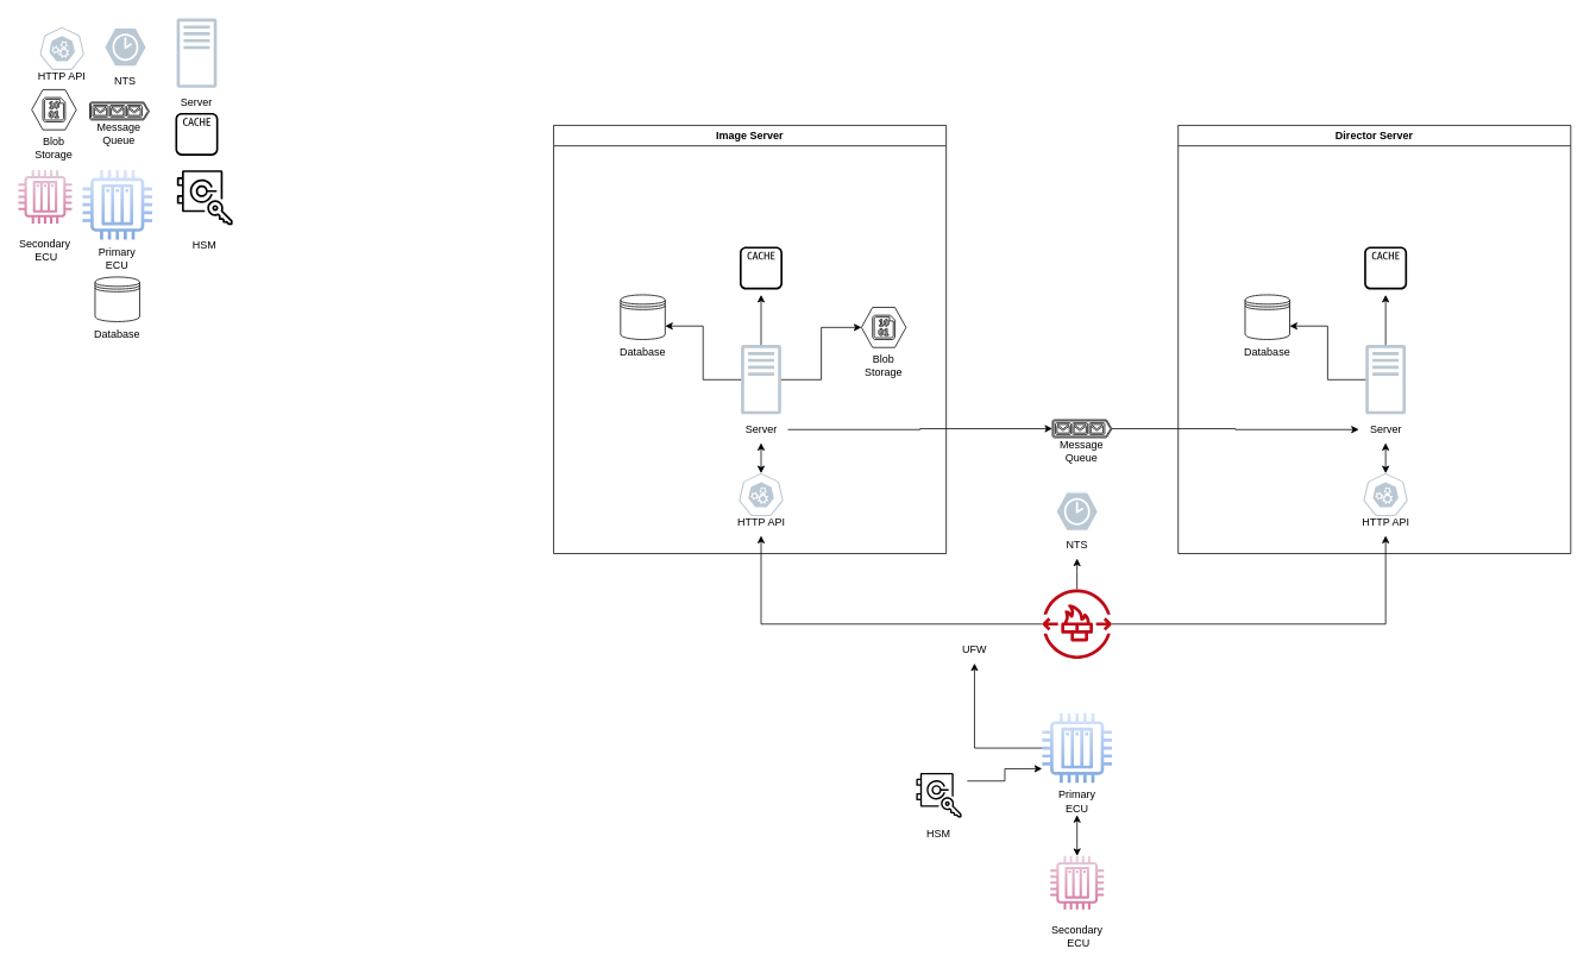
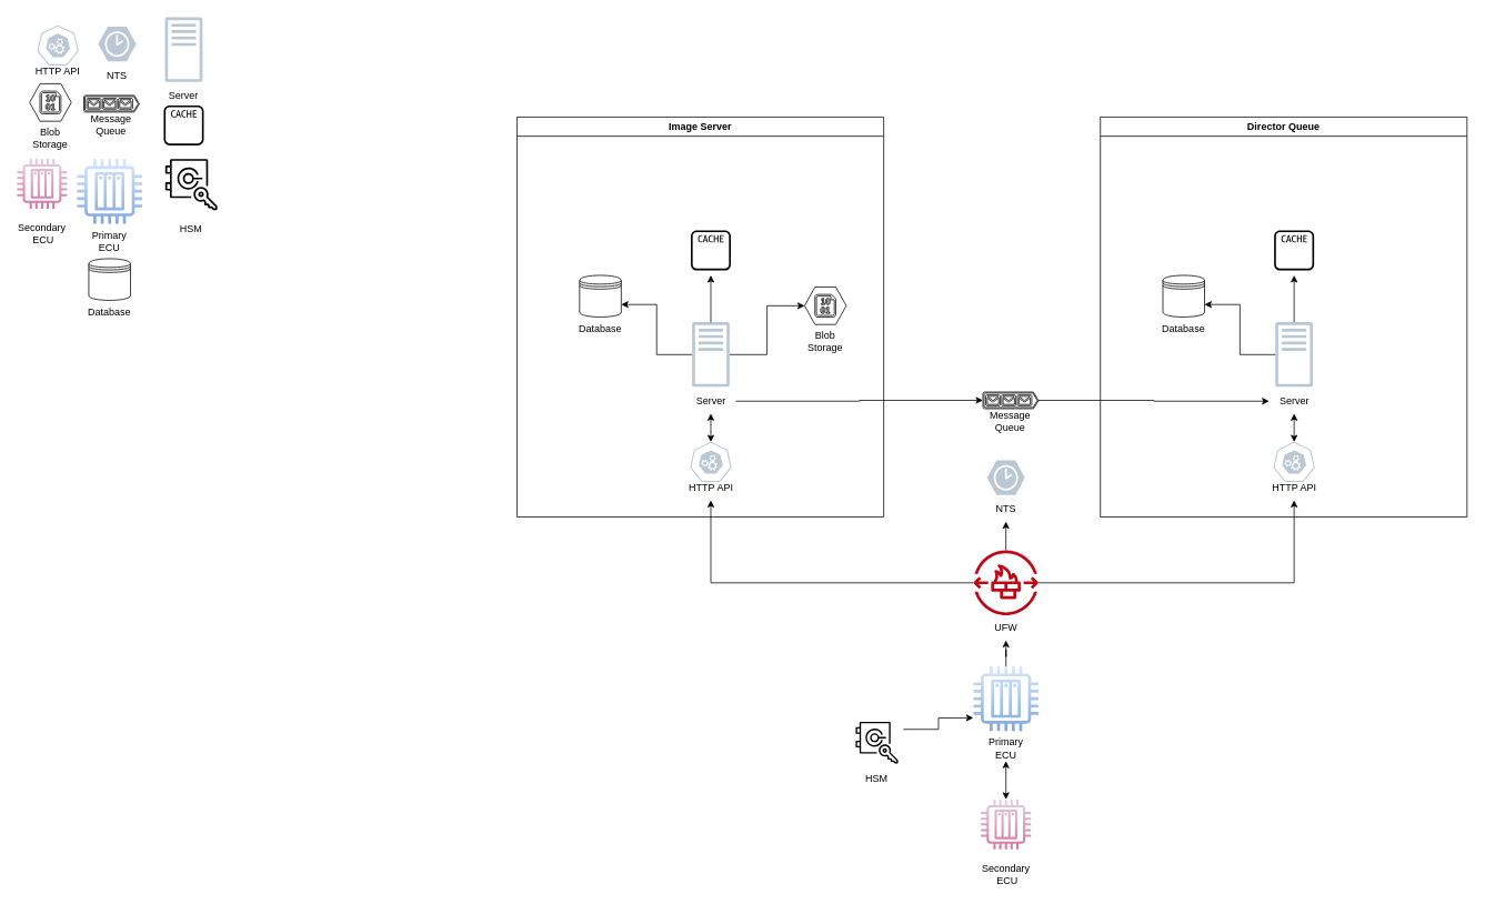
  <mxCell id="0" />
  <mxCell id="1" parent="0" />
  <mxCell id="2" value="&lt;div&gt;Image Server&lt;/div&gt;" style="swimlane;whiteSpace=wrap;html=1;" parent="1" vertex="1"><mxGeometry x="620" y="140" width="440" height="480" as="geometry"><mxRectangle x="420" y="120" width="110" height="30" as="alternateBounds" /></mxGeometry></mxCell>
  <mxCell id="3" value="" style="group" parent="2" vertex="1" connectable="0"><mxGeometry x="202.5" y="390" width="60" height="70" as="geometry" /></mxCell>
  <mxCell id="4" value="" style="aspect=fixed;sketch=0;html=1;dashed=0;whitespace=wrap;fillColor=default;points=[[0.005,0.63,0],[0.1,0.2,0],[0.9,0.2,0],[0.5,0,0],[0.995,0.63,0],[0.72,0.99,0],[0.5,1,0],[0.28,0.99,0]];shape=mxgraph.kubernetes.icon2;prIcon=api;strokeColor=#bac8d3;" parent="3" vertex="1"><mxGeometry x="5" width="50" height="48" as="geometry" /></mxCell>
  <mxCell id="5" value="HTTP API" style="text;html=1;align=center;verticalAlign=middle;whiteSpace=wrap;rounded=0;" parent="3" vertex="1"><mxGeometry y="40" width="60" height="30" as="geometry" /></mxCell>
  <mxCell id="6" value="" style="group" parent="2" vertex="1" connectable="0"><mxGeometry x="202.5" y="246" width="60" height="110" as="geometry" /></mxCell>
  <mxCell id="7" value="" style="sketch=0;outlineConnect=0;fillColor=#bac8d3;strokeColor=#23445d;dashed=0;verticalLabelPosition=bottom;verticalAlign=top;align=center;html=1;fontSize=12;fontStyle=0;aspect=fixed;pointerEvents=1;shape=mxgraph.aws4.traditional_server;" parent="6" vertex="1"><mxGeometry x="7.5" width="45" height="78" as="geometry" /></mxCell>
  <mxCell id="8" value="Server" style="text;html=1;align=center;verticalAlign=middle;whiteSpace=wrap;rounded=0;" parent="6" vertex="1"><mxGeometry y="80" width="60" height="30" as="geometry" /></mxCell>
  <mxCell id="9" value="" style="endArrow=classic;startArrow=classic;html=1;rounded=0;entryX=0.5;entryY=1;entryDx=0;entryDy=0;exitX=0.5;exitY=0;exitDx=0;exitDy=0;exitPerimeter=0;" parent="2" source="4" target="8" edge="1"><mxGeometry width="100" height="100" relative="1" as="geometry"><mxPoint x="190" y="410" as="sourcePoint" /><mxPoint x="290" y="310" as="targetPoint" /></mxGeometry></mxCell>
  <mxCell id="10" value="" style="group" parent="2" vertex="1" connectable="0"><mxGeometry x="70" y="190" width="60" height="80" as="geometry" /></mxCell>
  <mxCell id="11" value="" style="shape=datastore;whiteSpace=wrap;html=1;" parent="10" vertex="1"><mxGeometry x="5" width="50" height="50" as="geometry" /></mxCell>
  <mxCell id="12" value="Database" style="text;html=1;align=center;verticalAlign=middle;whiteSpace=wrap;rounded=0;" parent="10" vertex="1"><mxGeometry y="50" width="60" height="30" as="geometry" /></mxCell>
  <mxCell id="13" value="" style="group;fillColor=none;" parent="2" vertex="1" connectable="0"><mxGeometry x="340" y="204" width="60" height="80" as="geometry" /></mxCell>
  <mxCell id="14" value="" style="verticalLabelPosition=bottom;html=1;verticalAlign=top;align=center;fillColor=none;shape=mxgraph.azure.storage_blob;" parent="13" vertex="1"><mxGeometry x="5" width="50" height="45" as="geometry" /></mxCell>
  <mxCell id="15" value="Blob Storage" style="text;html=1;align=center;verticalAlign=middle;whiteSpace=wrap;rounded=0;" parent="13" vertex="1"><mxGeometry y="50" width="60" height="30" as="geometry" /></mxCell>
  <mxCell id="16" value="" style="sketch=0;outlineConnect=0;fillColor=none;dashed=0;verticalLabelPosition=bottom;verticalAlign=top;align=center;html=1;fontSize=12;fontStyle=0;aspect=fixed;shape=mxgraph.aws4.resourceIcon;resIcon=mxgraph.aws4.cache_node;" parent="2" vertex="1"><mxGeometry x="202.5" y="130" width="60" height="60" as="geometry" /></mxCell>
  <mxCell id="17" style="edgeStyle=orthogonalEdgeStyle;rounded=0;orthogonalLoop=1;jettySize=auto;html=1;entryX=1;entryY=0.7;entryDx=0;entryDy=0;" parent="2" source="7" target="11" edge="1"><mxGeometry relative="1" as="geometry" /></mxCell>
  <mxCell id="18" style="edgeStyle=orthogonalEdgeStyle;rounded=0;orthogonalLoop=1;jettySize=auto;html=1;" parent="2" source="7" target="16" edge="1"><mxGeometry relative="1" as="geometry" /></mxCell>
  <mxCell id="19" style="edgeStyle=orthogonalEdgeStyle;rounded=0;orthogonalLoop=1;jettySize=auto;html=1;entryX=0;entryY=0.5;entryDx=0;entryDy=0;entryPerimeter=0;" parent="2" source="7" target="14" edge="1"><mxGeometry relative="1" as="geometry" /></mxCell>
  <mxCell id="20" value="" style="group" parent="1" vertex="1" connectable="0"><mxGeometry x="190" y="20" width="60" height="110" as="geometry" /></mxCell>
  <mxCell id="21" value="" style="sketch=0;outlineConnect=0;fillColor=#bac8d3;strokeColor=#23445d;dashed=0;verticalLabelPosition=bottom;verticalAlign=top;align=center;html=1;fontSize=12;fontStyle=0;aspect=fixed;pointerEvents=1;shape=mxgraph.aws4.traditional_server;" parent="20" vertex="1"><mxGeometry x="7.5" width="45" height="78" as="geometry" /></mxCell>
  <mxCell id="22" value="Server" style="text;html=1;align=center;verticalAlign=middle;whiteSpace=wrap;rounded=0;" parent="20" vertex="1"><mxGeometry y="80" width="60" height="30" as="geometry" /></mxCell>
  <mxCell id="23" value="" style="group" parent="1" vertex="1" connectable="0"><mxGeometry x="30" y="100" width="60" height="80" as="geometry" /></mxCell>
  <mxCell id="24" value="" style="verticalLabelPosition=bottom;html=1;verticalAlign=top;align=center;fillColor=none;shape=mxgraph.azure.storage_blob;" parent="23" vertex="1"><mxGeometry x="5" width="50" height="45" as="geometry" /></mxCell>
  <mxCell id="25" value="Blob Storage" style="text;html=1;align=center;verticalAlign=middle;whiteSpace=wrap;rounded=0;" parent="23" vertex="1"><mxGeometry y="50" width="60" height="30" as="geometry" /></mxCell>
  <mxCell id="26" value="" style="group" parent="1" vertex="1" connectable="0"><mxGeometry x="1178.995" y="470" width="66.67" height="50" as="geometry" /></mxCell>
  <mxCell id="27" value="" style="sketch=0;aspect=fixed;pointerEvents=1;shadow=0;dashed=0;html=1;labelPosition=center;verticalLabelPosition=bottom;verticalAlign=top;align=center;fillColor=none;shape=mxgraph.azure.queue_generic" parent="26" vertex="1"><mxGeometry width="66.67" height="20" as="geometry" /></mxCell>
  <mxCell id="28" value="Message Queue" style="text;html=1;align=center;verticalAlign=middle;whiteSpace=wrap;rounded=0;" parent="26" vertex="1"><mxGeometry x="3.335" y="20" width="60" height="30" as="geometry" /></mxCell>
  <mxCell id="29" value="" style="group;fillColor=none;" parent="1" vertex="1" connectable="0"><mxGeometry x="1176.67" y="550.5" width="60" height="75" as="geometry" /></mxCell>
  <mxCell id="30" value="" style="verticalLabelPosition=bottom;sketch=0;html=1;fillColor=default;verticalAlign=top;align=center;points=[[0,0.5,0],[0.125,0.25,0],[0.25,0,0],[0.5,0,0],[0.75,0,0],[0.875,0.25,0],[1,0.5,0],[0.875,0.75,0],[0.75,1,0],[0.5,1,0],[0.125,0.75,0]];pointerEvents=1;shape=mxgraph.cisco_safe.compositeIcon;bgIcon=mxgraph.cisco_safe.design.blank_device;resIcon=mxgraph.cisco_safe.design.ntp_2;strokeColor=#bac8d3;" parent="29" vertex="1"><mxGeometry x="5" width="50" height="45" as="geometry" /></mxCell>
  <mxCell id="31" value="NTS" style="text;html=1;align=center;verticalAlign=middle;whiteSpace=wrap;rounded=0;" parent="29" vertex="1"><mxGeometry y="45" width="60" height="30" as="geometry" /></mxCell>
  <mxCell id="32" value="" style="group" parent="1" vertex="1" connectable="0"><mxGeometry x="101" y="310" width="60" height="80" as="geometry" /></mxCell>
  <mxCell id="33" value="" style="shape=datastore;whiteSpace=wrap;html=1;" parent="32" vertex="1"><mxGeometry x="5" width="50" height="50" as="geometry" /></mxCell>
  <mxCell id="34" value="Database" style="text;html=1;align=center;verticalAlign=middle;whiteSpace=wrap;rounded=0;" parent="32" vertex="1"><mxGeometry y="50" width="60" height="30" as="geometry" /></mxCell>
  <mxCell id="35" value="" style="sketch=0;outlineConnect=0;fillColor=none;dashed=0;verticalLabelPosition=bottom;verticalAlign=top;align=center;html=1;fontSize=12;fontStyle=0;aspect=fixed;shape=mxgraph.aws4.resourceIcon;resIcon=mxgraph.aws4.cache_node;" parent="1" vertex="1"><mxGeometry x="190" y="120" width="60" height="60" as="geometry" /></mxCell>
- <mxCell id="36" value="&lt;div&gt;Director Server&lt;/div&gt;" style="swimlane;whiteSpace=wrap;html=1;" parent="1" vertex="1"><mxGeometry x="1320" y="140" width="440" height="480" as="geometry"><mxRectangle x="420" y="120" width="110" height="30" as="alternateBounds" /></mxGeometry></mxCell>
+ <mxCell id="36" value="&lt;div&gt;Director Queue&lt;/div&gt;" style="swimlane;whiteSpace=wrap;html=1;" parent="1" vertex="1"><mxGeometry x="1320" y="140" width="440" height="480" as="geometry"><mxRectangle x="420" y="120" width="110" height="30" as="alternateBounds" /></mxGeometry></mxCell>
  <mxCell id="37" value="186" style="group" parent="36" vertex="1" connectable="0"><mxGeometry x="202.5" y="390" width="60" height="70" as="geometry" /></mxCell>
  <mxCell id="38" value="" style="aspect=fixed;sketch=0;html=1;dashed=0;whitespace=wrap;fillColor=default;points=[[0.005,0.63,0],[0.1,0.2,0],[0.9,0.2,0],[0.5,0,0],[0.995,0.63,0],[0.72,0.99,0],[0.5,1,0],[0.28,0.99,0]];shape=mxgraph.kubernetes.icon2;prIcon=api;strokeColor=#bac8d3;" parent="37" vertex="1"><mxGeometry x="5" width="50" height="48" as="geometry" /></mxCell>
  <mxCell id="39" value="HTTP API" style="text;html=1;align=center;verticalAlign=middle;whiteSpace=wrap;rounded=0;" parent="37" vertex="1"><mxGeometry y="40" width="60" height="30" as="geometry" /></mxCell>
  <mxCell id="40" value="" style="group" parent="36" vertex="1" connectable="0"><mxGeometry x="202.5" y="246" width="60" height="110" as="geometry" /></mxCell>
  <mxCell id="41" value="" style="sketch=0;outlineConnect=0;fillColor=#bac8d3;strokeColor=#23445d;dashed=0;verticalLabelPosition=bottom;verticalAlign=top;align=center;html=1;fontSize=12;fontStyle=0;aspect=fixed;pointerEvents=1;shape=mxgraph.aws4.traditional_server;" parent="40" vertex="1"><mxGeometry x="7.5" width="45" height="78" as="geometry" /></mxCell>
  <mxCell id="42" value="Server" style="text;html=1;align=center;verticalAlign=middle;whiteSpace=wrap;rounded=0;" parent="40" vertex="1"><mxGeometry y="80" width="60" height="30" as="geometry" /></mxCell>
  <mxCell id="43" value="" style="endArrow=classic;startArrow=classic;html=1;rounded=0;entryX=0.5;entryY=1;entryDx=0;entryDy=0;exitX=0.5;exitY=0;exitDx=0;exitDy=0;exitPerimeter=0;" parent="36" source="38" target="42" edge="1"><mxGeometry width="100" height="100" relative="1" as="geometry"><mxPoint x="190" y="410" as="sourcePoint" /><mxPoint x="290" y="310" as="targetPoint" /></mxGeometry></mxCell>
  <mxCell id="44" value="" style="group" parent="36" vertex="1" connectable="0"><mxGeometry x="70" y="190" width="60" height="80" as="geometry" /></mxCell>
  <mxCell id="45" value="" style="shape=datastore;whiteSpace=wrap;html=1;" parent="44" vertex="1"><mxGeometry x="5" width="50" height="50" as="geometry" /></mxCell>
  <mxCell id="46" value="Database" style="text;html=1;align=center;verticalAlign=middle;whiteSpace=wrap;rounded=0;" parent="44" vertex="1"><mxGeometry y="50" width="60" height="30" as="geometry" /></mxCell>
  <mxCell id="47" value="" style="sketch=0;outlineConnect=0;fillColor=none;dashed=0;verticalLabelPosition=bottom;verticalAlign=top;align=center;html=1;fontSize=12;fontStyle=0;aspect=fixed;shape=mxgraph.aws4.resourceIcon;resIcon=mxgraph.aws4.cache_node;" parent="36" vertex="1"><mxGeometry x="202.5" y="130" width="60" height="60" as="geometry" /></mxCell>
  <mxCell id="48" style="edgeStyle=orthogonalEdgeStyle;rounded=0;orthogonalLoop=1;jettySize=auto;html=1;entryX=1;entryY=0.7;entryDx=0;entryDy=0;" parent="36" source="41" target="45" edge="1"><mxGeometry relative="1" as="geometry" /></mxCell>
  <mxCell id="49" style="edgeStyle=orthogonalEdgeStyle;rounded=0;orthogonalLoop=1;jettySize=auto;html=1;" parent="36" source="41" target="47" edge="1"><mxGeometry relative="1" as="geometry" /></mxCell>
  <mxCell id="50" style="edgeStyle=orthogonalEdgeStyle;rounded=0;orthogonalLoop=1;jettySize=auto;html=1;entryX=0;entryY=0.5;entryDx=0;entryDy=0;entryPerimeter=0;" parent="1" source="8" target="27" edge="1"><mxGeometry relative="1" as="geometry" /></mxCell>
  <mxCell id="51" style="edgeStyle=orthogonalEdgeStyle;rounded=0;orthogonalLoop=1;jettySize=auto;html=1;entryX=0;entryY=0.5;entryDx=0;entryDy=0;" parent="1" source="27" target="42" edge="1"><mxGeometry relative="1" as="geometry" /></mxCell>
  <mxCell id="52" value="186" style="group" parent="1" vertex="1" connectable="0"><mxGeometry x="39" y="30" width="60" height="70" as="geometry" /></mxCell>
  <mxCell id="53" value="" style="aspect=fixed;sketch=0;html=1;dashed=0;whitespace=wrap;fillColor=default;points=[[0.005,0.63,0],[0.1,0.2,0],[0.9,0.2,0],[0.5,0,0],[0.995,0.63,0],[0.72,0.99,0],[0.5,1,0],[0.28,0.99,0]];shape=mxgraph.kubernetes.icon2;prIcon=api;strokeColor=#bac8d3;" parent="52" vertex="1"><mxGeometry x="5" width="50" height="48" as="geometry" /></mxCell>
  <mxCell id="54" value="HTTP API" style="text;html=1;align=center;verticalAlign=middle;whiteSpace=wrap;rounded=0;" parent="52" vertex="1"><mxGeometry y="40" width="60" height="30" as="geometry" /></mxCell>
  <mxCell id="55" value="" style="group;fillColor=none;" parent="1" vertex="1" connectable="0"><mxGeometry x="110" y="30" width="60" height="75" as="geometry" /></mxCell>
  <mxCell id="56" value="" style="verticalLabelPosition=bottom;sketch=0;html=1;fillColor=default;verticalAlign=top;align=center;points=[[0,0.5,0],[0.125,0.25,0],[0.25,0,0],[0.5,0,0],[0.75,0,0],[0.875,0.25,0],[1,0.5,0],[0.875,0.75,0],[0.75,1,0],[0.5,1,0],[0.125,0.75,0]];pointerEvents=1;shape=mxgraph.cisco_safe.compositeIcon;bgIcon=mxgraph.cisco_safe.design.blank_device;resIcon=mxgraph.cisco_safe.design.ntp_2;strokeColor=#bac8d3;" parent="55" vertex="1"><mxGeometry x="5" width="50" height="45" as="geometry" /></mxCell>
  <mxCell id="57" value="NTS" style="text;html=1;align=center;verticalAlign=middle;whiteSpace=wrap;rounded=0;" parent="55" vertex="1"><mxGeometry y="45" width="60" height="30" as="geometry" /></mxCell>
  <mxCell id="58" value="" style="group" parent="1" vertex="1" connectable="0"><mxGeometry x="99.995" y="114" width="66.67" height="50" as="geometry" /></mxCell>
  <mxCell id="59" value="" style="sketch=0;aspect=fixed;pointerEvents=1;shadow=0;dashed=0;html=1;labelPosition=center;verticalLabelPosition=bottom;verticalAlign=top;align=center;fillColor=none;shape=mxgraph.azure.queue_generic" parent="58" vertex="1"><mxGeometry width="66.67" height="20" as="geometry" /></mxCell>
  <mxCell id="60" value="Message Queue" style="text;html=1;align=center;verticalAlign=middle;whiteSpace=wrap;rounded=0;" parent="58" vertex="1"><mxGeometry x="3.335" y="20" width="60" height="30" as="geometry" /></mxCell>
  <mxCell id="61" value="" style="group" parent="1" vertex="1" connectable="0"><mxGeometry x="1167.67" y="799" width="78" height="114" as="geometry" /></mxCell>
  <mxCell id="62" value="" style="sketch=0;outlineConnect=0;fillColor=#dae8fc;strokeColor=#6c8ebf;dashed=0;verticalLabelPosition=bottom;verticalAlign=top;align=center;html=1;fontSize=12;fontStyle=0;aspect=fixed;pointerEvents=1;shape=mxgraph.aws4.iot_thing_plc;gradientColor=#7ea6e0;" parent="61" vertex="1"><mxGeometry width="78" height="78" as="geometry" /></mxCell>
  <mxCell id="63" value="Primary ECU" style="text;html=1;align=center;verticalAlign=middle;whiteSpace=wrap;rounded=0;" parent="61" vertex="1"><mxGeometry x="9" y="84" width="60" height="30" as="geometry" /></mxCell>
  <mxCell id="64" value="" style="group" parent="1" vertex="1" connectable="0"><mxGeometry x="1176.67" y="959" width="60" height="104" as="geometry" /></mxCell>
  <mxCell id="65" value="" style="sketch=0;outlineConnect=0;fillColor=#e6d0de;strokeColor=#996185;dashed=0;verticalLabelPosition=bottom;verticalAlign=top;align=center;html=1;fontSize=12;fontStyle=0;aspect=fixed;pointerEvents=1;shape=mxgraph.aws4.iot_thing_plc;gradientColor=#d5739d;" parent="64" vertex="1"><mxGeometry width="60" height="60" as="geometry" /></mxCell>
  <mxCell id="66" value="Secondary&lt;div&gt;&amp;nbsp;ECU&lt;/div&gt;" style="text;html=1;align=center;verticalAlign=middle;whiteSpace=wrap;rounded=0;" parent="64" vertex="1"><mxGeometry x="6.923" y="76.632" width="46.154" height="27.368" as="geometry" /></mxCell>
  <mxCell id="67" value="" style="group" parent="1" vertex="1" connectable="0"><mxGeometry x="92" y="190" width="78" height="114" as="geometry" /></mxCell>
  <mxCell id="68" value="" style="sketch=0;outlineConnect=0;fillColor=#dae8fc;strokeColor=#6c8ebf;dashed=0;verticalLabelPosition=bottom;verticalAlign=top;align=center;html=1;fontSize=12;fontStyle=0;aspect=fixed;pointerEvents=1;shape=mxgraph.aws4.iot_thing_plc;gradientColor=#7ea6e0;" parent="67" vertex="1"><mxGeometry width="78" height="78" as="geometry" /></mxCell>
  <mxCell id="69" value="Primary ECU" style="text;html=1;align=center;verticalAlign=middle;whiteSpace=wrap;rounded=0;" parent="67" vertex="1"><mxGeometry x="9" y="84" width="60" height="30" as="geometry" /></mxCell>
  <mxCell id="70" value="" style="group" parent="1" vertex="1" connectable="0"><mxGeometry x="20" y="190" width="60" height="104" as="geometry" /></mxCell>
  <mxCell id="71" value="" style="sketch=0;outlineConnect=0;fillColor=#e6d0de;strokeColor=#996185;dashed=0;verticalLabelPosition=bottom;verticalAlign=top;align=center;html=1;fontSize=12;fontStyle=0;aspect=fixed;pointerEvents=1;shape=mxgraph.aws4.iot_thing_plc;gradientColor=#d5739d;" parent="70" vertex="1"><mxGeometry width="60" height="60" as="geometry" /></mxCell>
  <mxCell id="72" value="Secondary&lt;div&gt;&amp;nbsp;ECU&lt;/div&gt;" style="text;html=1;align=center;verticalAlign=middle;whiteSpace=wrap;rounded=0;" parent="70" vertex="1"><mxGeometry x="6.923" y="76.632" width="46.154" height="27.368" as="geometry" /></mxCell>
  <mxCell id="73" style="edgeStyle=orthogonalEdgeStyle;rounded=0;orthogonalLoop=1;jettySize=auto;html=1;entryX=0.5;entryY=1;entryDx=0;entryDy=0;" parent="1" source="84" target="5" edge="1"><mxGeometry relative="1" as="geometry" /></mxCell>
  <mxCell id="74" style="edgeStyle=orthogonalEdgeStyle;rounded=0;orthogonalLoop=1;jettySize=auto;html=1;entryX=0.5;entryY=1;entryDx=0;entryDy=0;" parent="1" source="84" target="39" edge="1"><mxGeometry relative="1" as="geometry" /></mxCell>
  <mxCell id="75" style="edgeStyle=orthogonalEdgeStyle;rounded=0;orthogonalLoop=1;jettySize=auto;html=1;" parent="1" source="84" target="31" edge="1"><mxGeometry relative="1" as="geometry" /></mxCell>
  <mxCell id="76" style="edgeStyle=orthogonalEdgeStyle;rounded=0;orthogonalLoop=1;jettySize=auto;html=1;entryX=0.5;entryY=1;entryDx=0;entryDy=0;startArrow=classic;startFill=1;" parent="1" source="65" target="63" edge="1"><mxGeometry relative="1" as="geometry" /></mxCell>
  <mxCell id="77" value="" style="group" parent="1" vertex="1" connectable="0"><mxGeometry x="190" y="182" width="78" height="108" as="geometry" /></mxCell>
  <mxCell id="78" value="" style="sketch=0;points=[[0,0,0],[0.25,0,0],[0.5,0,0],[0.75,0,0],[1,0,0],[0,1,0],[0.25,1,0],[0.5,1,0],[0.75,1,0],[1,1,0],[0,0.25,0],[0,0.5,0],[0,0.75,0],[1,0.25,0],[1,0.5,0],[1,0.75,0]];outlineConnect=0;fillColor=none;dashed=0;verticalLabelPosition=bottom;verticalAlign=top;align=center;html=1;fontSize=12;fontStyle=0;aspect=fixed;shape=mxgraph.aws4.resourceIcon;resIcon=mxgraph.aws4.cloudhsm;" parent="77" vertex="1"><mxGeometry width="78" height="78" as="geometry" /></mxCell>
  <mxCell id="79" value="HSM" style="text;html=1;align=center;verticalAlign=middle;whiteSpace=wrap;rounded=0;" parent="77" vertex="1"><mxGeometry x="9" y="78" width="60" height="30" as="geometry" /></mxCell>
  <mxCell id="80" value="" style="group" parent="1" vertex="1" connectable="0"><mxGeometry x="1020" y="859" width="63.56" height="88" as="geometry" /></mxCell>
  <mxCell id="81" value="" style="sketch=0;points=[[0,0,0],[0.25,0,0],[0.5,0,0],[0.75,0,0],[1,0,0],[0,1,0],[0.25,1,0],[0.5,1,0],[0.75,1,0],[1,1,0],[0,0.25,0],[0,0.5,0],[0,0.75,0],[1,0.25,0],[1,0.5,0],[1,0.75,0]];outlineConnect=0;fillColor=none;dashed=0;verticalLabelPosition=bottom;verticalAlign=top;align=center;html=1;fontSize=12;fontStyle=0;aspect=fixed;shape=mxgraph.aws4.resourceIcon;resIcon=mxgraph.aws4.cloudhsm;" parent="80" vertex="1"><mxGeometry width="63.556" height="63.556" as="geometry" /></mxCell>
  <mxCell id="82" value="HSM" style="text;html=1;align=center;verticalAlign=middle;whiteSpace=wrap;rounded=0;" parent="80" vertex="1"><mxGeometry x="7.334" y="63.556" width="48.892" height="24.444" as="geometry" /></mxCell>
  <mxCell id="83" style="edgeStyle=orthogonalEdgeStyle;rounded=0;orthogonalLoop=1;jettySize=auto;html=1;exitX=1;exitY=0.25;exitDx=0;exitDy=0;exitPerimeter=0;entryX=-0.003;entryY=0.797;entryDx=0;entryDy=0;entryPerimeter=0;" parent="1" source="81" target="62" edge="1"><mxGeometry relative="1" as="geometry" /></mxCell>
  <mxCell id="84" value="" style="sketch=0;outlineConnect=0;fontColor=#232F3E;gradientColor=none;fillColor=#BF0816;strokeColor=none;dashed=0;verticalLabelPosition=bottom;verticalAlign=top;align=center;html=1;fontSize=12;fontStyle=0;aspect=fixed;pointerEvents=1;shape=mxgraph.aws4.network_firewall_endpoints;" vertex="1" parent="1"><mxGeometry x="1167.66" y="660" width="78" height="78" as="geometry" /></mxCell>
- <mxCell id="85" value="UFW" style="text;html=1;align=center;verticalAlign=middle;whiteSpace=wrap;rounded=0;" vertex="1" parent="1"><mxGeometry x="1061.66" y="713" width="60" height="30" as="geometry" /></mxCell>
+ <mxCell id="85" value="UFW" style="text;html=1;align=center;verticalAlign=middle;whiteSpace=wrap;rounded=0;" vertex="1" parent="1"><mxGeometry x="1176.66" y="738" width="60" height="30" as="geometry" /></mxCell>
  <mxCell id="86" style="edgeStyle=orthogonalEdgeStyle;rounded=0;orthogonalLoop=1;jettySize=auto;html=1;" edge="1" parent="1" source="62" target="85"><mxGeometry relative="1" as="geometry" /></mxCell>
